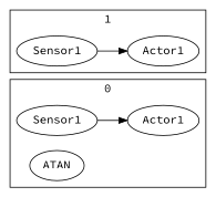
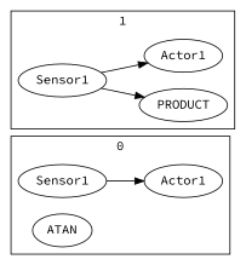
  digraph {
    rankdir=LR
    fontname="Source Code Pro"
    node [fontname="Source Code Pro"]
    edge [fontname="Source Code Pro"]
    n1 [label=Sensor1]
    n2 [label=ATAN]
    n3 [label=Actor1]
    n4 [label=Sensor1]
+   n5 [label=PRODUCT]
    n6 [label=Actor1]
    subgraph cluster_1 {
      label=Brain
    }
    subgraph cluster_2 {
      label=0
      n1
      n2
      n3
    }
    subgraph cluster_3 {
      label=1
      n4
+     n5
      n6
    }
    n1 -> n3
+   n4 -> n5
    n4 -> n6
  }
